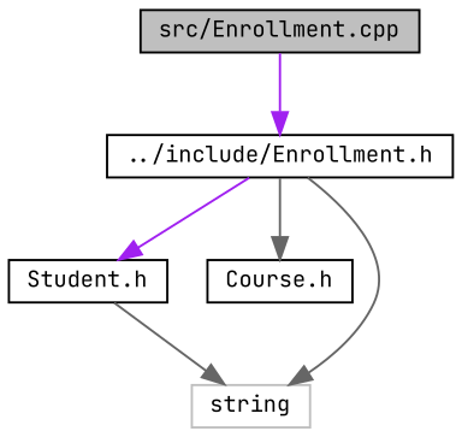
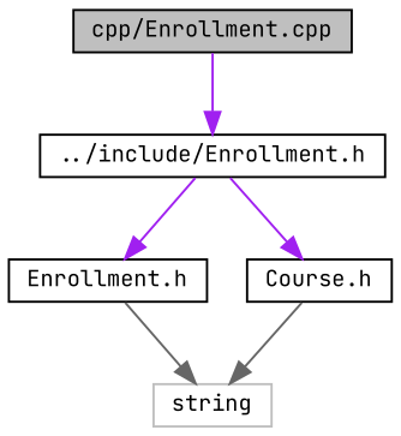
  digraph {
    fontname="JetBrains Mono"
    node [color=black fillcolor=white fontname="JetBrains Mono" fontsize=10 shape=record style=filled]
    edge [color=purple fontname="JetBrains Mono" fontsize=10 labelfontname=Helvetica labelfontsize=10 style=solid]
-   n1 [fillcolor=grey75 fontcolor=black height=0.2 label="src/Enrollment.cpp" width=0.4]
+   n1 [fillcolor=grey75 fontcolor=black height=0.2 label="cpp/Enrollment.cpp" width=0.4]
    n2 [height=0.2 label="../include/Enrollment.h" width=0.4]
-   n3 [height=0.2 label="Student.h" width=0.4]
+   n3 [height=0.2 label="Enrollment.h" width=0.4]
    n4 [height=0.2 label="Course.h" width=0.4]
    n5 [color=grey75 height=0.2 label=string width=0.4]
    n1 -> n2
    n2 -> n3
-   n2 -> n4 [color=gray40]
+   n2 -> n4
    n3 -> n5 [color=gray40]
-   n2 -> n5 [color=gray40]
+   n4 -> n5 [color=gray40]
  }
